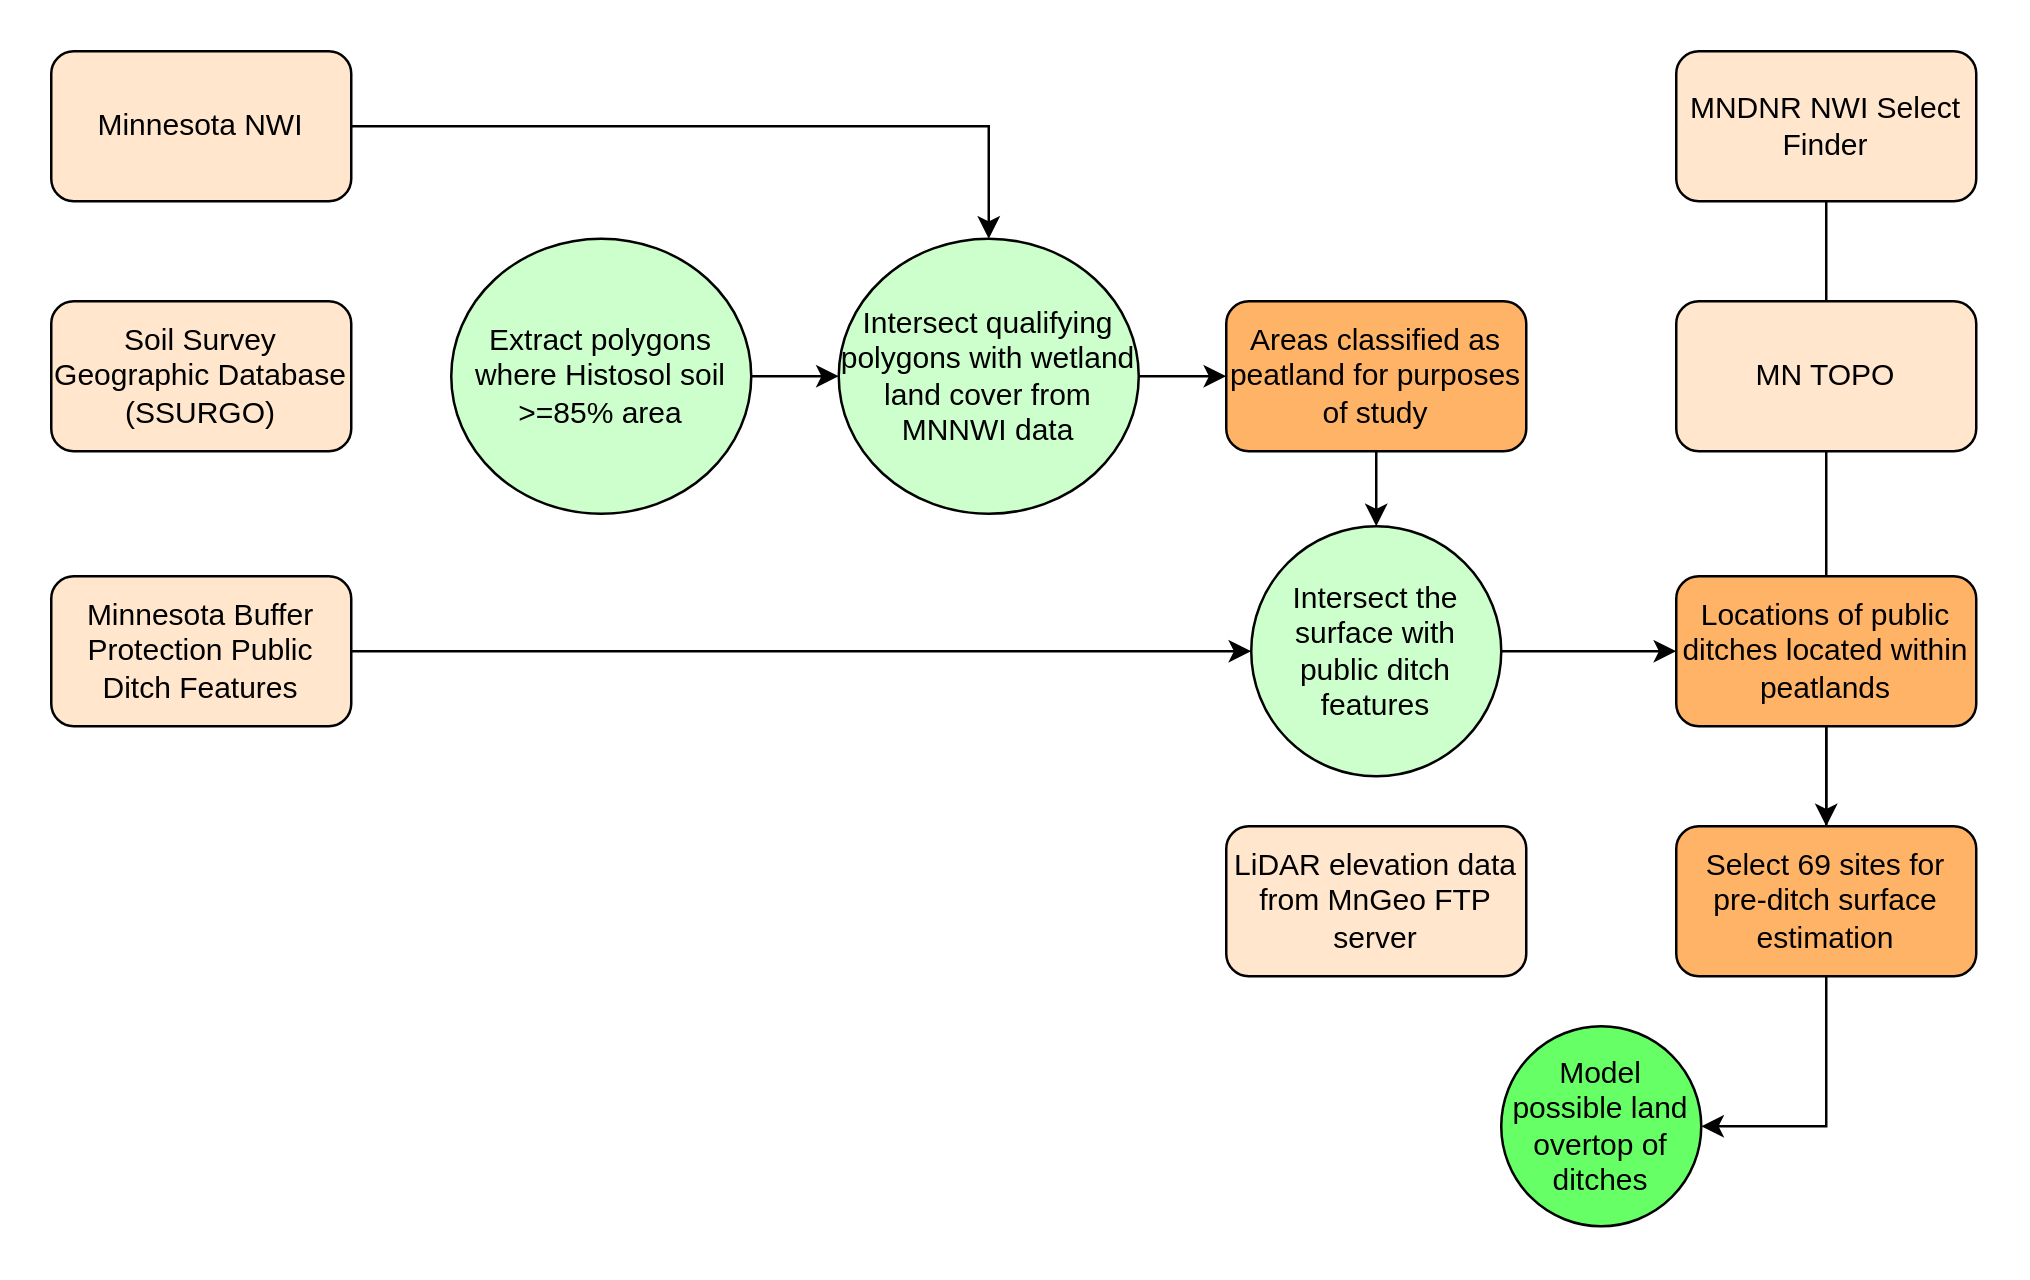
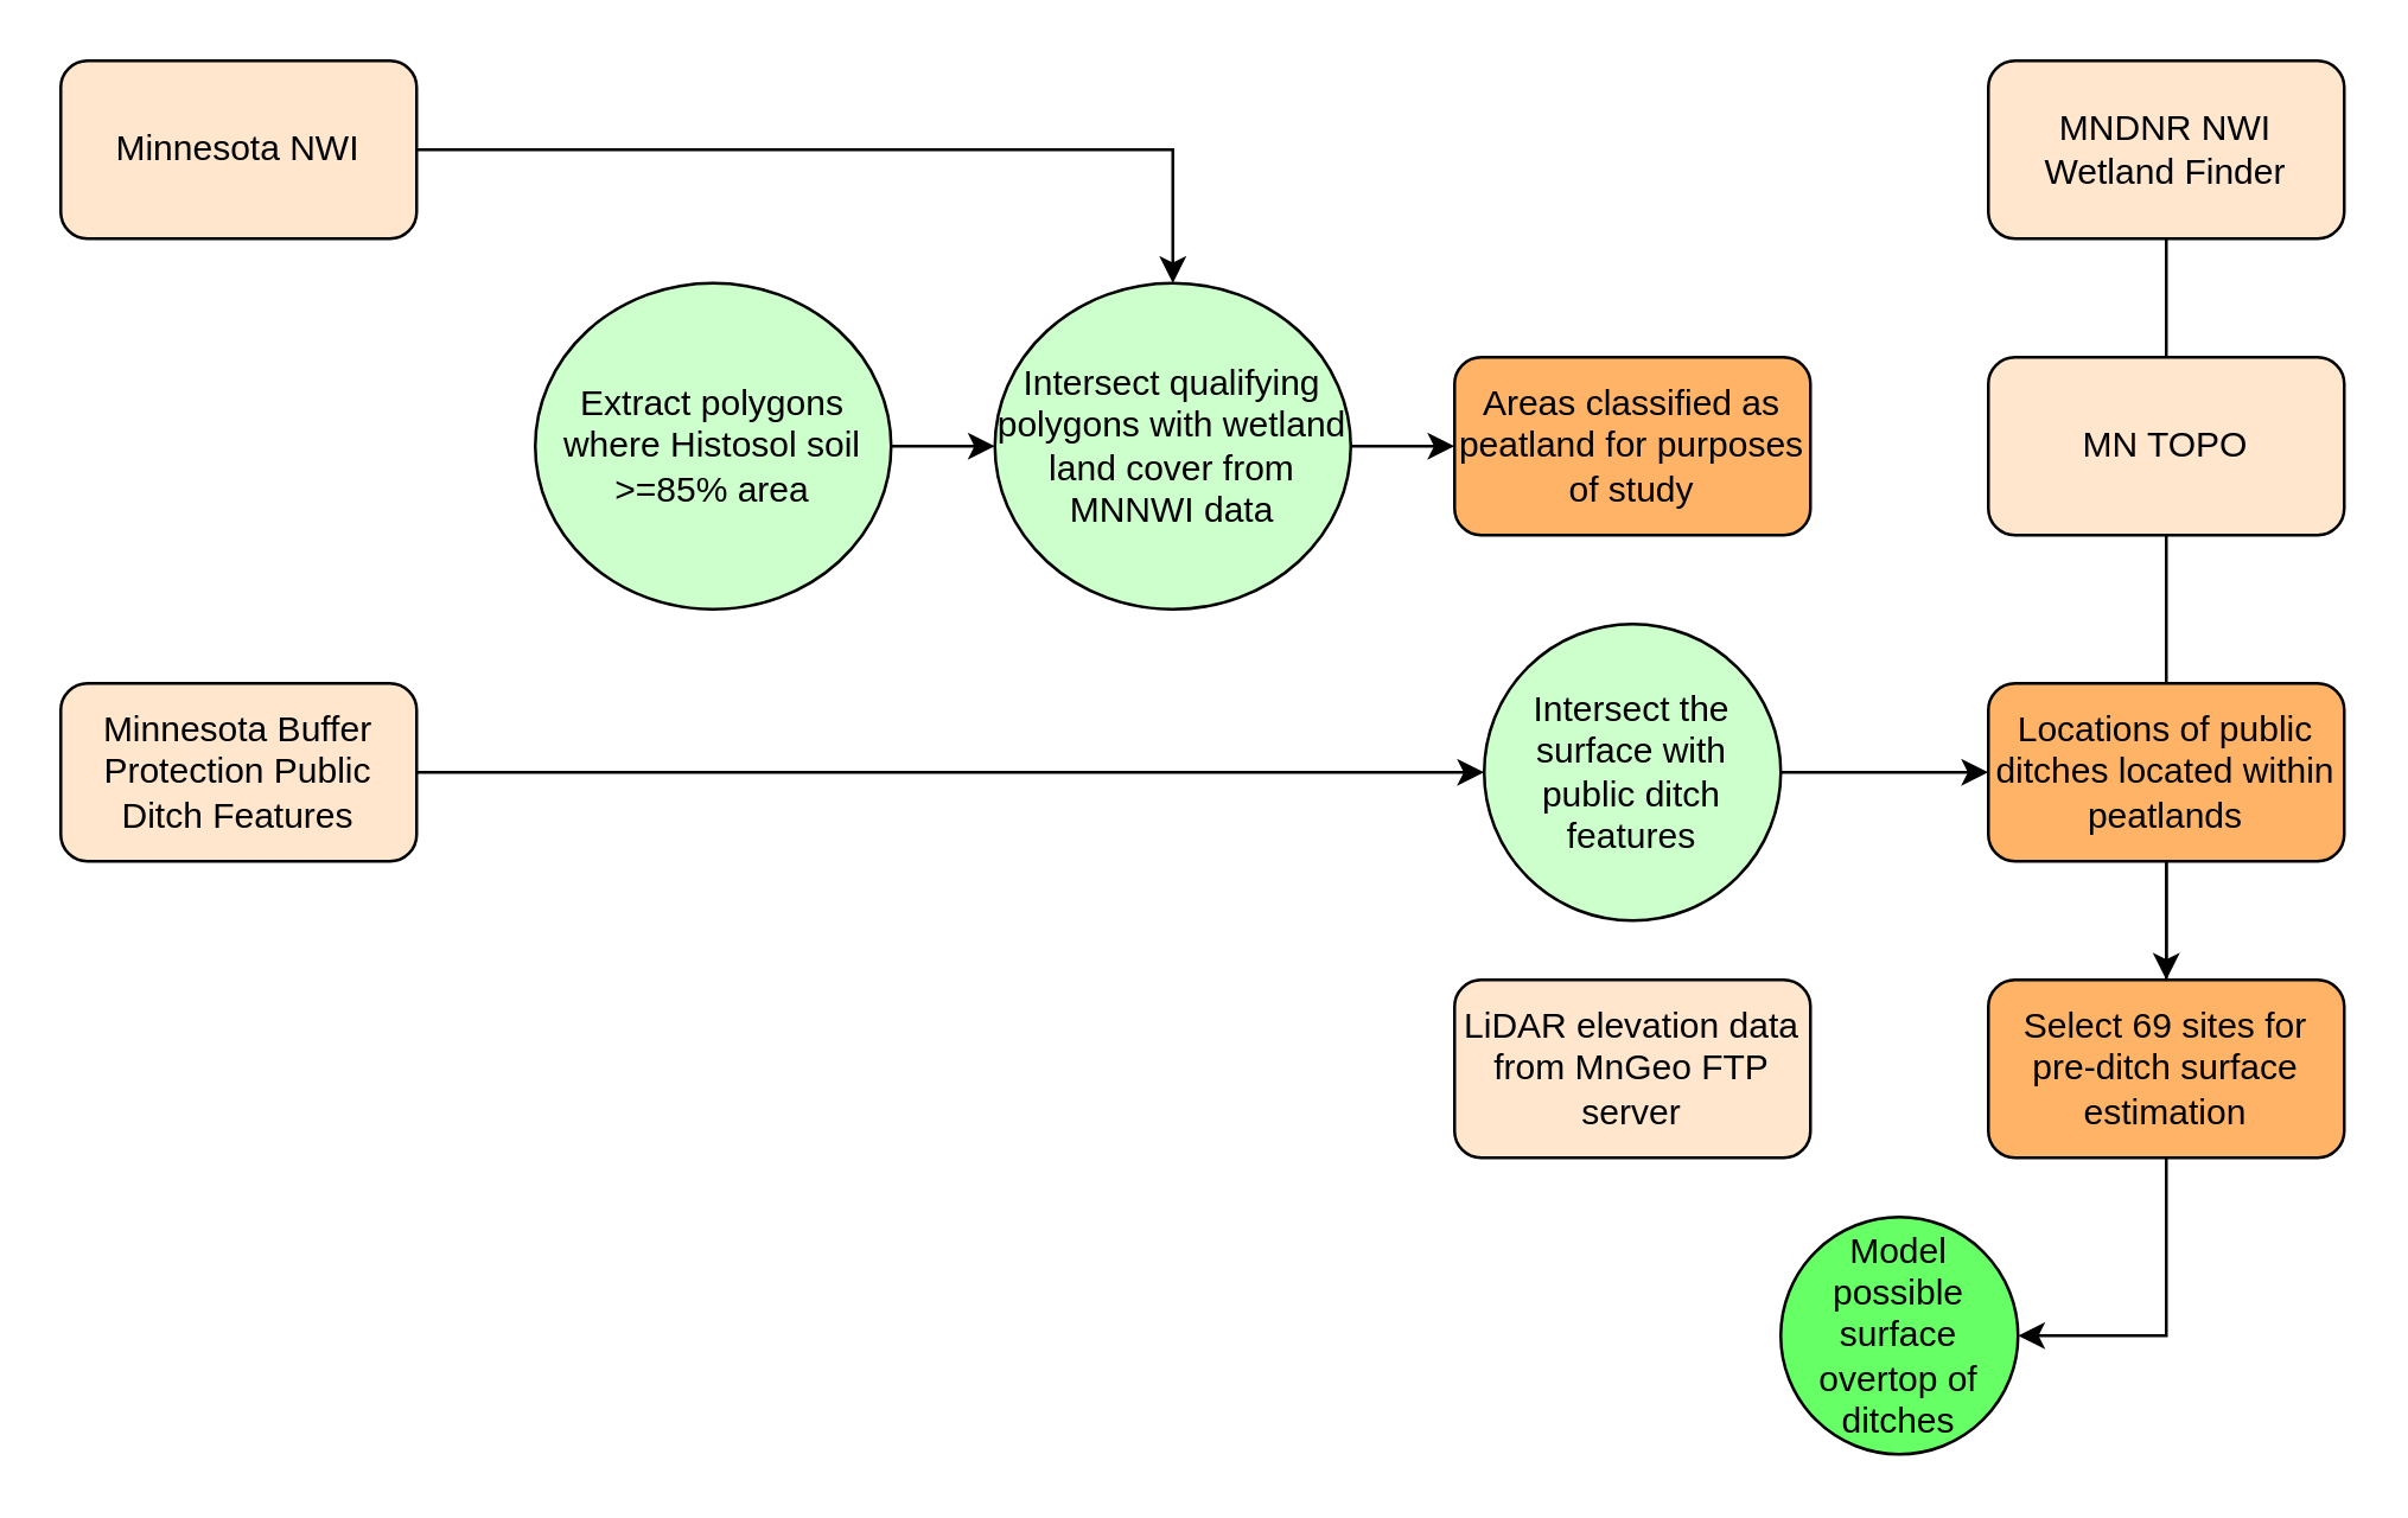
  <mxCell id="0" />
  <mxCell id="1" parent="0" />
  <mxCell id="2" style="edgeStyle=orthogonalEdgeStyle;rounded=0;orthogonalLoop=1;jettySize=auto;html=1;entryX=0.5;entryY=0;entryDx=0;entryDy=0;" edge="1" parent="1" source="3" target="8"><mxGeometry relative="1" as="geometry" /></mxCell>
  <mxCell id="3" value="Minnesota NWI" style="rounded=1;whiteSpace=wrap;html=1;fillColor=#FFE6CC;" vertex="1" parent="1"><mxGeometry x="20" y="20" width="120" height="60" as="geometry" /></mxCell>
- <mxCell id="4" value="Soil Survey Geographic Database (SSURGO)" style="rounded=1;whiteSpace=wrap;html=1;fillColor=#FFE6CC;" vertex="1" parent="1"><mxGeometry x="20" y="120" width="120" height="60" as="geometry" /></mxCell>
  <mxCell id="5" value="" style="edgeStyle=orthogonalEdgeStyle;rounded=0;orthogonalLoop=1;jettySize=auto;html=1;" edge="1" parent="1" source="6" target="8"><mxGeometry relative="1" as="geometry" /></mxCell>
  <mxCell id="6" value="Extract polygons where Histosol soil &amp;gt;=85% area" style="ellipse;whiteSpace=wrap;html=1;rounded=1;fillColor=#CCFFCC;" vertex="1" parent="1"><mxGeometry x="180" y="95" width="120" height="110" as="geometry" /></mxCell>
  <mxCell id="7" value="" style="edgeStyle=orthogonalEdgeStyle;rounded=0;orthogonalLoop=1;jettySize=auto;html=1;" edge="1" parent="1" source="8" target="10"><mxGeometry relative="1" as="geometry" /></mxCell>
  <mxCell id="8" value="Intersect qualifying polygons with wetland land cover from MNNWI data" style="ellipse;whiteSpace=wrap;html=1;rounded=1;fillColor=#CCFFCC;" vertex="1" parent="1"><mxGeometry x="335" y="95" width="120" height="110" as="geometry" /></mxCell>
- <mxCell id="9" style="edgeStyle=orthogonalEdgeStyle;rounded=0;orthogonalLoop=1;jettySize=auto;html=1;" edge="1" parent="1" source="10" target="14"><mxGeometry relative="1" as="geometry" /></mxCell>
  <mxCell id="10" value="Areas classified as peatland for purposes of study" style="rounded=1;whiteSpace=wrap;html=1;fillColor=#FFB366;" vertex="1" parent="1"><mxGeometry x="490" y="120" width="120" height="60" as="geometry" /></mxCell>
  <mxCell id="11" value="" style="edgeStyle=orthogonalEdgeStyle;rounded=0;orthogonalLoop=1;jettySize=auto;html=1;" edge="1" parent="1" source="12" target="14"><mxGeometry relative="1" as="geometry" /></mxCell>
  <mxCell id="12" value="Minnesota Buffer Protection Public Ditch Features" style="rounded=1;whiteSpace=wrap;html=1;fillColor=#FFE6CC;" vertex="1" parent="1"><mxGeometry x="20" y="230" width="120" height="60" as="geometry" /></mxCell>
  <mxCell id="13" value="" style="edgeStyle=orthogonalEdgeStyle;rounded=0;orthogonalLoop=1;jettySize=auto;html=1;" edge="1" parent="1" source="14" target="18"><mxGeometry relative="1" as="geometry" /></mxCell>
  <mxCell id="14" value="Intersect the surface with public ditch features" style="ellipse;whiteSpace=wrap;html=1;rounded=1;fillColor=#CCFFCC;" vertex="1" parent="1"><mxGeometry x="500" y="210" width="100" height="100" as="geometry" /></mxCell>
- <mxCell id="15" value="MNDNR NWI Select Finder" style="rounded=1;whiteSpace=wrap;html=1;fillColor=#FFE6CC;" vertex="1" parent="1"><mxGeometry x="670" y="20" width="120" height="60" as="geometry" /></mxCell>
+ <mxCell id="15" value="MNDNR NWI Wetland Finder" style="rounded=1;whiteSpace=wrap;html=1;fillColor=#FFE6CC;" vertex="1" parent="1"><mxGeometry x="670" y="20" width="120" height="60" as="geometry" /></mxCell>
  <mxCell id="16" value="" style="endArrow=none;html=1;rounded=0;entryX=0.5;entryY=1;entryDx=0;entryDy=0;" edge="1" parent="1" target="15"><mxGeometry width="50" height="50" relative="1" as="geometry"><mxPoint x="730" y="330" as="sourcePoint" /><mxPoint x="420" y="240" as="targetPoint" /></mxGeometry></mxCell>
  <mxCell id="17" value="MN TOPO" style="rounded=1;whiteSpace=wrap;html=1;fillColor=#FFE6CC;" vertex="1" parent="1"><mxGeometry x="670" y="120" width="120" height="60" as="geometry" /></mxCell>
  <mxCell id="18" value="Locations of public ditches located within peatlands" style="whiteSpace=wrap;html=1;rounded=1;fillColor=#FFB366;" vertex="1" parent="1"><mxGeometry x="670" y="230" width="120" height="60" as="geometry" /></mxCell>
  <mxCell id="19" value="" style="endArrow=classic;html=1;rounded=0;exitX=0.5;exitY=1;exitDx=0;exitDy=0;" edge="1" parent="1" source="18"><mxGeometry width="50" height="50" relative="1" as="geometry"><mxPoint x="370" y="290" as="sourcePoint" /><mxPoint x="730" y="330" as="targetPoint" /></mxGeometry></mxCell>
  <mxCell id="20" style="edgeStyle=orthogonalEdgeStyle;rounded=0;orthogonalLoop=1;jettySize=auto;html=1;entryX=1;entryY=0.5;entryDx=0;entryDy=0;" edge="1" parent="1" source="21" target="23"><mxGeometry relative="1" as="geometry" /></mxCell>
  <mxCell id="21" value="Select 69 sites for pre-ditch surface estimation" style="rounded=1;whiteSpace=wrap;html=1;fillColor=#FFB366;" vertex="1" parent="1"><mxGeometry x="670" y="330" width="120" height="60" as="geometry" /></mxCell>
  <mxCell id="22" value="LiDAR elevation data from MnGeo FTP server" style="rounded=1;whiteSpace=wrap;html=1;fillColor=#FFE6CC;" vertex="1" parent="1"><mxGeometry x="490" y="330" width="120" height="60" as="geometry" /></mxCell>
- <mxCell id="23" value="Model possible land overtop of ditches" style="ellipse;whiteSpace=wrap;html=1;aspect=fixed;fillColor=#66FF66;" vertex="1" parent="1"><mxGeometry x="600" y="410" width="80" height="80" as="geometry" /></mxCell>
+ <mxCell id="23" value="Model possible surface overtop of ditches" style="ellipse;whiteSpace=wrap;html=1;aspect=fixed;fillColor=#66FF66;" vertex="1" parent="1"><mxGeometry x="600" y="410" width="80" height="80" as="geometry" /></mxCell>
